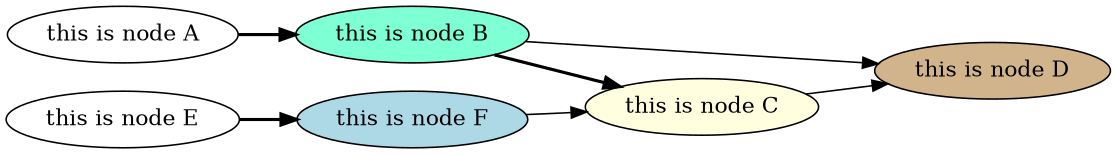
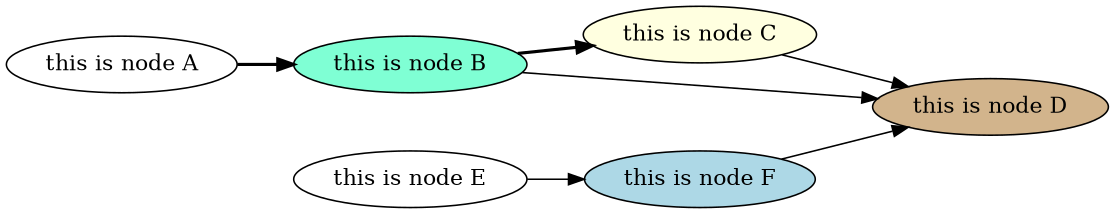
  digraph {
    rankdir=LR
    node [fillcolor=white style=filled]
    edge [style=bold]
    n1 [label="this is node A"]
    n2 [fillcolor=aquamarine label="this is node B"]
    n3 [fillcolor=lightyellow label="this is node C"]
    n4 [fillcolor=tan label="this is node D"]
    n5 [label="this is node E"]
    n6 [fillcolor=lightblue label="this is node F"]
    n1 -> n2
    n2 -> n3
    n2 -> n4 [style=solid]
    n3 -> n4 [style=solid]
-   n5 -> n6
-   n6 -> n3 [style=solid]
+   n5 -> n6 [style=solid]
+   n6 -> n4 [style=solid]
  }
